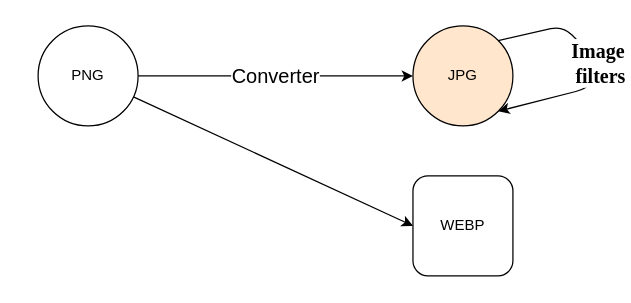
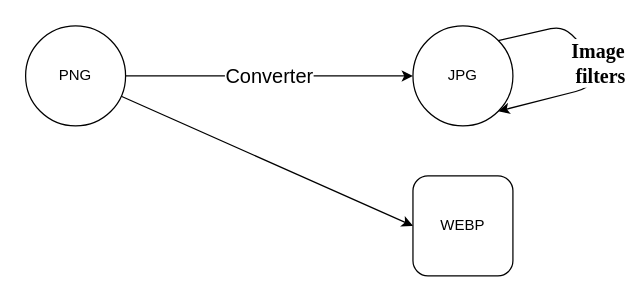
  <mxCell id="0" />
  <mxCell id="1" parent="0" />
  <mxCell id="2" value="&lt;span style=&quot;font-size: 16px;&quot;&gt;Converter&lt;/span&gt;" style="edgeStyle=none;html=1;" edge="1" parent="1" source="4"><mxGeometry relative="1" as="geometry"><mxPoint x="330" y="60" as="targetPoint" /></mxGeometry></mxCell>
  <mxCell id="3" style="edgeStyle=none;html=1;entryX=0;entryY=0.5;entryDx=0;entryDy=0;fontFamily=Comic Sans MS;fontSize=16;" edge="1" parent="1" source="4" target="7"><mxGeometry relative="1" as="geometry" /></mxCell>
- <mxCell id="4" value="PNG" style="ellipse;whiteSpace=wrap;html=1;aspect=fixed;" vertex="1" parent="1"><mxGeometry x="30" y="20" width="80" height="80" as="geometry" /></mxCell>
- <mxCell id="5" value="JPG" style="ellipse;whiteSpace=wrap;html=1;aspect=fixed;direction=south;fillColor=#ffe6cc;" vertex="1" parent="1"><mxGeometry x="330" y="20" width="80" height="80" as="geometry" /></mxCell>
+ <mxCell id="4" value="PNG" style="ellipse;whiteSpace=wrap;html=1;aspect=fixed;" vertex="1" parent="1"><mxGeometry x="20" y="20" width="80" height="80" as="geometry" /></mxCell>
+ <mxCell id="5" value="JPG" style="ellipse;whiteSpace=wrap;html=1;aspect=fixed;direction=south;" vertex="1" parent="1"><mxGeometry x="330" y="20" width="80" height="80" as="geometry" /></mxCell>
  <mxCell id="6" value="&lt;b&gt;&lt;font face=&quot;Comic Sans MS&quot;&gt;&lt;font style=&quot;font-size: 16px;&quot;&gt;Image&amp;nbsp;&lt;/font&gt;&lt;br&gt;&lt;font style=&quot;font-size: 16px;&quot;&gt;filters&lt;/font&gt;&lt;/font&gt;&lt;/b&gt;" style="edgeStyle=none;html=1;exitX=0;exitY=0;exitDx=0;exitDy=0;entryX=1;entryY=0;entryDx=0;entryDy=0;" edge="1" parent="1" source="5" target="5"><mxGeometry relative="1" as="geometry"><Array as="points"><mxPoint x="450" y="20" /><mxPoint x="480" y="50" /><mxPoint x="470" y="70" /></Array></mxGeometry></mxCell>
  <mxCell id="7" value="WEBP" style="whiteSpace=wrap;html=1;aspect=fixed;rounded=1;" vertex="1" parent="1"><mxGeometry x="330" y="140" width="80" height="80" as="geometry" /></mxCell>
